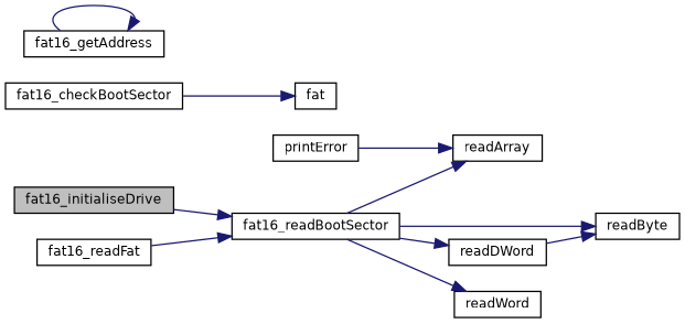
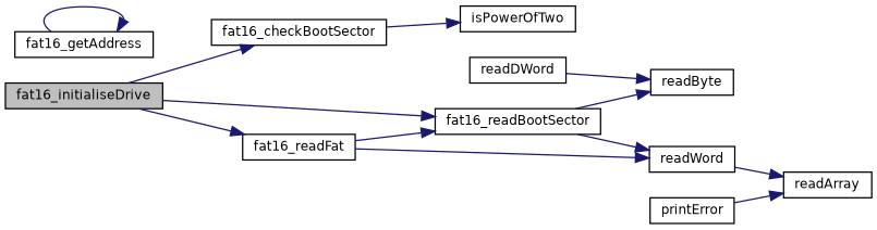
  digraph {
    rankdir=LR
    node [color=black fillcolor=white fontname=Helvetica fontsize=10 shape=record style=filled]
    edge [color=midnightblue fontname=Helvetica fontsize=10 labelfontname=Helvetica labelfontsize=10 style=solid]
    n1 [fillcolor=grey75 fontcolor=black height=0.2 label=fat16_initialiseDrive width=0.4]
    n2 [height=0.2 label=fat16_checkBootSector width=0.4]
    n3 [height=0.2 label=fat16_readBootSector width=0.4]
    n4 [height=0.2 label=fat16_readFat width=0.4]
-   n5 [height=0.2 label=fat width=0.4]
+   n5 [height=0.2 label=isPowerOfTwo width=0.4]
    n6 [height=0.2 label=readArray width=0.4]
    n7 [height=0.2 label=readByte width=0.4]
    n8 [height=0.2 label=readDWord width=0.4]
    n9 [height=0.2 label=readWord width=0.4]
    n10 [height=0.2 label=printError width=0.4]
    n11 [height=0.2 label=fat16_getAddress width=0.4]
+   n1 -> n2
    n1 -> n3
+   n1 -> n4
    n2 -> n5
-   n3 -> n6
+   n9 -> n6
    n3 -> n7
-   n3 -> n8
    n3 -> n9
    n4 -> n3
+   n4 -> n9
    n8 -> n7
    n10 -> n6
    n11 -> n11
  }
